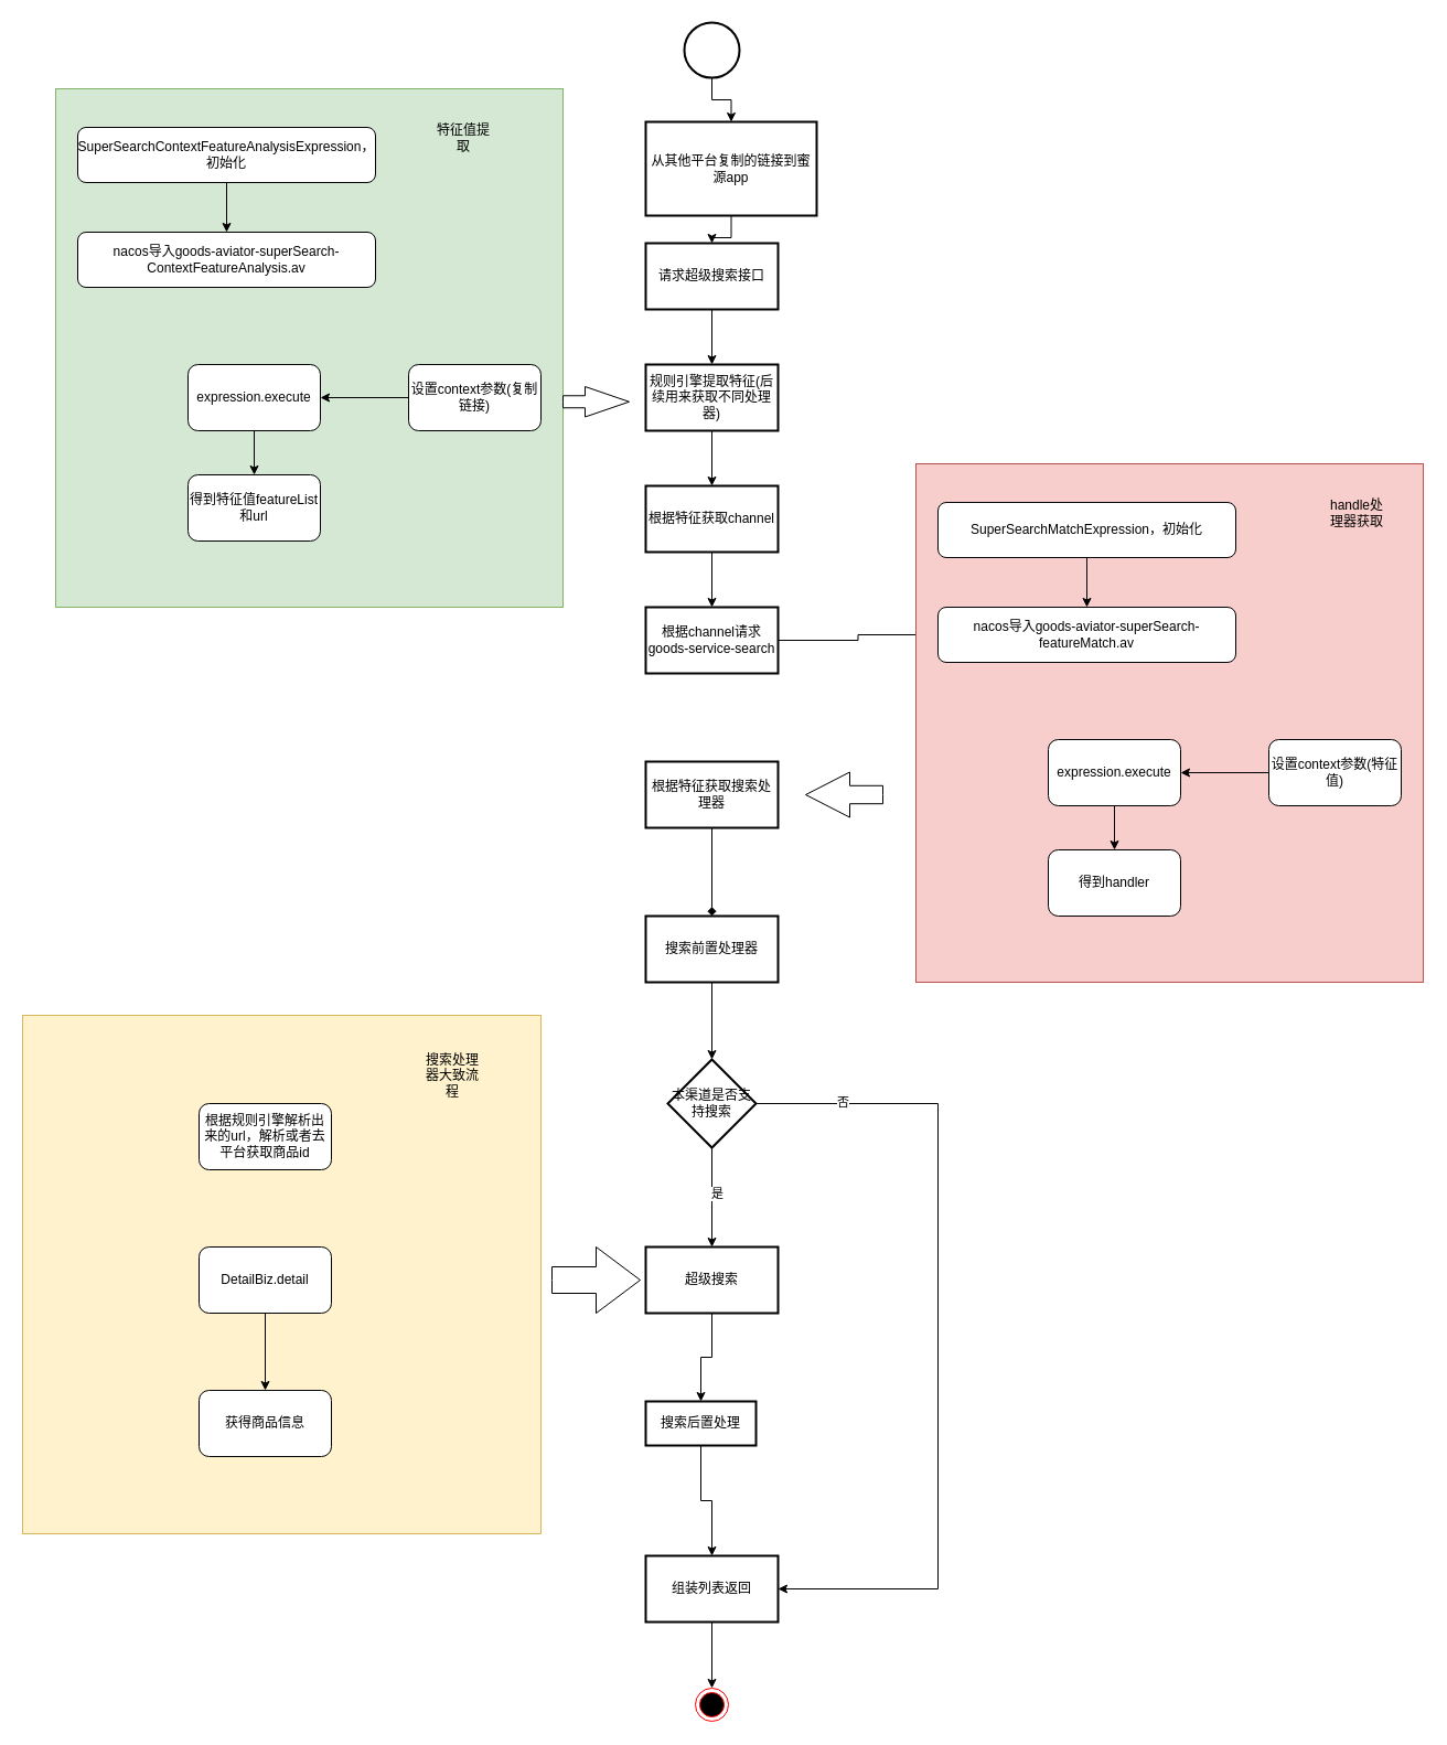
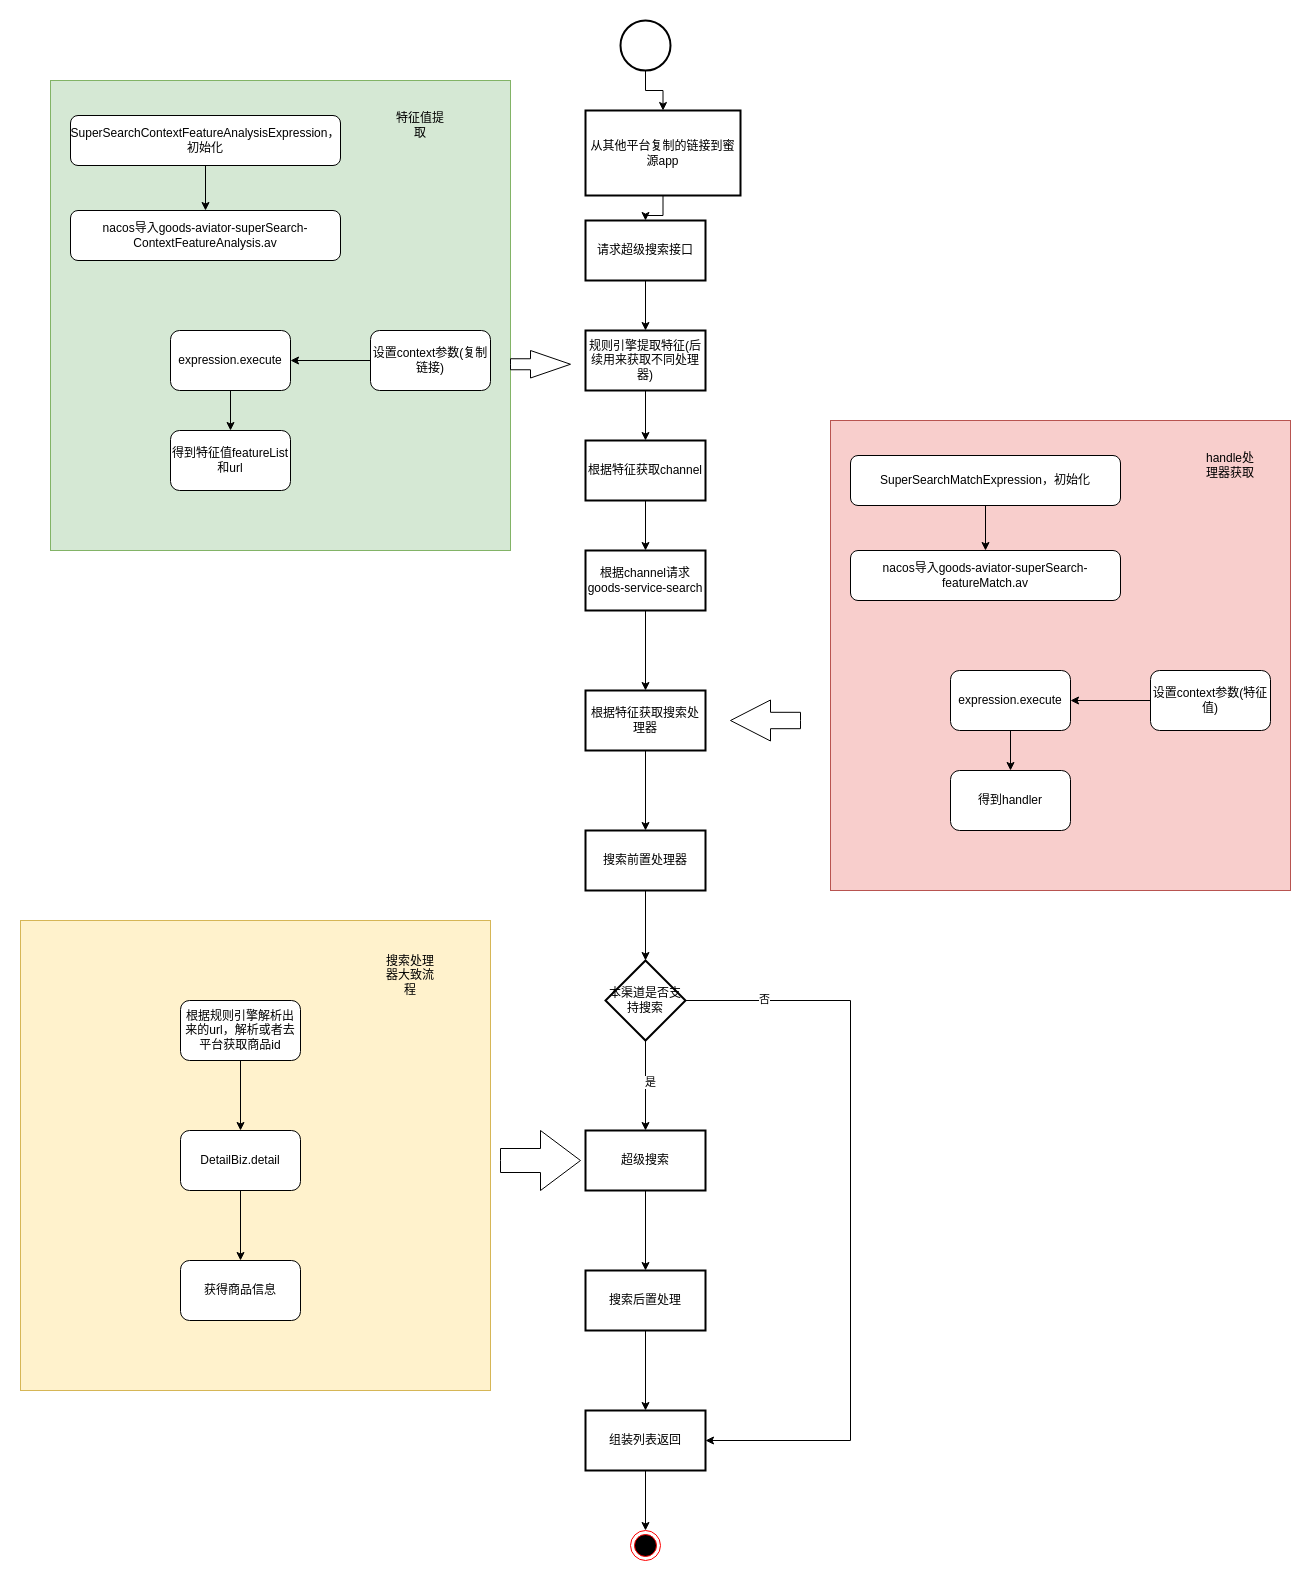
  <mxCell id="0" />
  <mxCell id="1" parent="0" />
  <mxCell id="2" value="" style="edgeStyle=orthogonalEdgeStyle;rounded=0;orthogonalLoop=1;jettySize=auto;html=1;" edge="1" parent="1" source="3" target="5"><mxGeometry relative="1" as="geometry" /></mxCell>
  <mxCell id="3" value="" style="strokeWidth=2;html=1;shape=mxgraph.flowchart.start_2;whiteSpace=wrap;" vertex="1" parent="1"><mxGeometry x="620" y="20" width="50" height="50" as="geometry" /></mxCell>
  <mxCell id="4" value="" style="edgeStyle=orthogonalEdgeStyle;rounded=0;orthogonalLoop=1;jettySize=auto;html=1;" edge="1" parent="1" source="5" target="7"><mxGeometry relative="1" as="geometry" /></mxCell>
  <mxCell id="5" value="从其他平台复制的链接到蜜源app" style="whiteSpace=wrap;html=1;strokeWidth=2;" vertex="1" parent="1"><mxGeometry x="585" y="110" width="155" height="85" as="geometry" /></mxCell>
  <mxCell id="6" value="" style="edgeStyle=orthogonalEdgeStyle;rounded=0;orthogonalLoop=1;jettySize=auto;html=1;" edge="1" parent="1" source="7" target="9"><mxGeometry relative="1" as="geometry" /></mxCell>
  <mxCell id="7" value="请求超级搜索接口" style="whiteSpace=wrap;html=1;strokeWidth=2;" vertex="1" parent="1"><mxGeometry x="585" y="220" width="120" height="60" as="geometry" /></mxCell>
  <mxCell id="8" value="" style="edgeStyle=orthogonalEdgeStyle;rounded=0;orthogonalLoop=1;jettySize=auto;html=1;" edge="1" parent="1" source="9" target="21"><mxGeometry relative="1" as="geometry" /></mxCell>
  <mxCell id="9" value="规则引擎提取特征(后续用来获取不同处理器)" style="whiteSpace=wrap;html=1;strokeWidth=2;" vertex="1" parent="1"><mxGeometry x="585" y="330" width="120" height="60" as="geometry" /></mxCell>
  <mxCell id="10" value="" style="rounded=0;whiteSpace=wrap;html=1;fillColor=#d5e8d4;strokeColor=#82b366;" vertex="1" parent="1"><mxGeometry x="50" y="80" width="460" height="470" as="geometry" /></mxCell>
  <mxCell id="11" value="" style="edgeStyle=orthogonalEdgeStyle;rounded=0;orthogonalLoop=1;jettySize=auto;html=1;" edge="1" parent="1" source="12" target="13"><mxGeometry relative="1" as="geometry" /></mxCell>
  <mxCell id="12" value="SuperSearchContextFeatureAnalysisExpression，初始化" style="rounded=1;whiteSpace=wrap;html=1;" vertex="1" parent="1"><mxGeometry x="70" y="115" width="270" height="50" as="geometry" /></mxCell>
  <mxCell id="13" value="nacos导入goods-aviator-superSearch-ContextFeatureAnalysis.av" style="rounded=1;whiteSpace=wrap;html=1;" vertex="1" parent="1"><mxGeometry x="70" y="210" width="270" height="50" as="geometry" /></mxCell>
  <mxCell id="14" value="" style="edgeStyle=orthogonalEdgeStyle;rounded=0;orthogonalLoop=1;jettySize=auto;html=1;" edge="1" parent="1" source="15" target="18"><mxGeometry relative="1" as="geometry" /></mxCell>
  <mxCell id="15" value="设置context参数(复制链接)" style="rounded=1;whiteSpace=wrap;html=1;" vertex="1" parent="1"><mxGeometry x="370" y="330" width="120" height="60" as="geometry" /></mxCell>
  <mxCell id="16" value="" style="html=1;shadow=0;dashed=0;align=center;verticalAlign=middle;shape=mxgraph.arrows2.arrow;dy=0.6;dx=40;notch=0;" vertex="1" parent="1"><mxGeometry x="510" y="350" width="60" height="27.5" as="geometry" /></mxCell>
  <mxCell id="17" value="" style="edgeStyle=orthogonalEdgeStyle;rounded=0;orthogonalLoop=1;jettySize=auto;html=1;" edge="1" parent="1" source="18" target="19"><mxGeometry relative="1" as="geometry" /></mxCell>
  <mxCell id="18" value="expression.execute" style="whiteSpace=wrap;html=1;rounded=1;" vertex="1" parent="1"><mxGeometry x="170" y="330" width="120" height="60" as="geometry" /></mxCell>
  <mxCell id="19" value="得到特征值featureList和url" style="whiteSpace=wrap;html=1;rounded=1;" vertex="1" parent="1"><mxGeometry x="170" y="430" width="120" height="60" as="geometry" /></mxCell>
  <mxCell id="20" value="" style="edgeStyle=orthogonalEdgeStyle;rounded=0;orthogonalLoop=1;jettySize=auto;html=1;" edge="1" parent="1" source="21" target="23"><mxGeometry relative="1" as="geometry" /></mxCell>
  <mxCell id="21" value="根据特征获取channel" style="whiteSpace=wrap;html=1;strokeWidth=2;" vertex="1" parent="1"><mxGeometry x="585" y="440" width="120" height="60" as="geometry" /></mxCell>
- <mxCell id="22" value="" style="edgeStyle=orthogonalEdgeStyle;rounded=0;orthogonalLoop=1;jettySize=auto;html=1;" edge="1" parent="1" source="23" target="27"><mxGeometry relative="1" as="geometry" /></mxCell>
+ <mxCell id="22" value="" style="edgeStyle=orthogonalEdgeStyle;rounded=0;orthogonalLoop=1;jettySize=auto;html=1;" edge="1" parent="1" source="23" target="37"><mxGeometry relative="1" as="geometry" /></mxCell>
  <mxCell id="23" value="根据channel请求goods-service-search" style="whiteSpace=wrap;html=1;strokeWidth=2;" vertex="1" parent="1"><mxGeometry x="585" y="550" width="120" height="60" as="geometry" /></mxCell>
  <mxCell id="24" value="" style="rounded=0;whiteSpace=wrap;html=1;fillColor=#f8cecc;strokeColor=#b85450;" vertex="1" parent="1"><mxGeometry x="830" y="420" width="460" height="470" as="geometry" /></mxCell>
  <mxCell id="25" value="" style="edgeStyle=orthogonalEdgeStyle;rounded=0;orthogonalLoop=1;jettySize=auto;html=1;" edge="1" parent="1" source="26" target="27"><mxGeometry relative="1" as="geometry" /></mxCell>
  <mxCell id="26" value="SuperSearchMatchExpression，初始化" style="rounded=1;whiteSpace=wrap;html=1;" vertex="1" parent="1"><mxGeometry x="850" y="455" width="270" height="50" as="geometry" /></mxCell>
  <mxCell id="27" value="nacos导入goods-aviator-superSearch-featureMatch.av" style="rounded=1;whiteSpace=wrap;html=1;" vertex="1" parent="1"><mxGeometry x="850" y="550" width="270" height="50" as="geometry" /></mxCell>
  <mxCell id="28" value="" style="edgeStyle=orthogonalEdgeStyle;rounded=0;orthogonalLoop=1;jettySize=auto;html=1;" edge="1" parent="1" source="29" target="31"><mxGeometry relative="1" as="geometry" /></mxCell>
  <mxCell id="29" value="设置context参数(特征值)" style="rounded=1;whiteSpace=wrap;html=1;" vertex="1" parent="1"><mxGeometry x="1150" y="670" width="120" height="60" as="geometry" /></mxCell>
  <mxCell id="30" value="" style="edgeStyle=orthogonalEdgeStyle;rounded=0;orthogonalLoop=1;jettySize=auto;html=1;" edge="1" parent="1" source="31" target="32"><mxGeometry relative="1" as="geometry" /></mxCell>
  <mxCell id="31" value="expression.execute" style="whiteSpace=wrap;html=1;rounded=1;" vertex="1" parent="1"><mxGeometry x="950" y="670" width="120" height="60" as="geometry" /></mxCell>
  <mxCell id="32" value="得到handler" style="whiteSpace=wrap;html=1;rounded=1;" vertex="1" parent="1"><mxGeometry x="950" y="770" width="120" height="60" as="geometry" /></mxCell>
  <mxCell id="33" value="特征值提取" style="text;html=1;align=center;verticalAlign=middle;whiteSpace=wrap;rounded=0;" vertex="1" parent="1"><mxGeometry x="390" y="110" width="60" height="30" as="geometry" /></mxCell>
  <mxCell id="34" value="handle处理器获取" style="text;html=1;align=center;verticalAlign=middle;whiteSpace=wrap;rounded=0;" vertex="1" parent="1"><mxGeometry x="1200" y="450" width="60" height="30" as="geometry" /></mxCell>
  <mxCell id="35" value="" style="html=1;shadow=0;dashed=0;align=center;verticalAlign=middle;shape=mxgraph.arrows2.arrow;dy=0.6;dx=40;flipH=1;notch=0;" vertex="1" parent="1"><mxGeometry x="730" y="699.5" width="70" height="41" as="geometry" /></mxCell>
- <mxCell id="36" value="" style="edgeStyle=orthogonalEdgeStyle;rounded=0;orthogonalLoop=1;jettySize=auto;html=1;endArrow=diamond;" edge="1" parent="1" source="37" target="39"><mxGeometry relative="1" as="geometry" /></mxCell>
+ <mxCell id="36" value="" style="edgeStyle=orthogonalEdgeStyle;rounded=0;orthogonalLoop=1;jettySize=auto;html=1;" edge="1" parent="1" source="37" target="39"><mxGeometry relative="1" as="geometry" /></mxCell>
  <mxCell id="37" value="根据特征获取搜索处理器" style="whiteSpace=wrap;html=1;strokeWidth=2;" vertex="1" parent="1"><mxGeometry x="585" y="690" width="120" height="60" as="geometry" /></mxCell>
  <mxCell id="38" value="" style="edgeStyle=orthogonalEdgeStyle;rounded=0;orthogonalLoop=1;jettySize=auto;html=1;" edge="1" parent="1" source="39" target="44"><mxGeometry relative="1" as="geometry" /></mxCell>
  <mxCell id="39" value="搜索前置处理器" style="whiteSpace=wrap;html=1;strokeWidth=2;" vertex="1" parent="1"><mxGeometry x="585" y="830" width="120" height="60" as="geometry" /></mxCell>
  <mxCell id="40" value="" style="edgeStyle=orthogonalEdgeStyle;rounded=0;orthogonalLoop=1;jettySize=auto;html=1;" edge="1" parent="1" source="44" target="46"><mxGeometry relative="1" as="geometry" /></mxCell>
  <mxCell id="41" value="是" style="edgeLabel;html=1;align=center;verticalAlign=middle;resizable=0;points=[];" vertex="1" connectable="0" parent="40"><mxGeometry x="-0.089" y="4" relative="1" as="geometry"><mxPoint as="offset" /></mxGeometry></mxCell>
  <mxCell id="42" style="edgeStyle=orthogonalEdgeStyle;rounded=0;orthogonalLoop=1;jettySize=auto;html=1;exitX=1;exitY=0.5;exitDx=0;exitDy=0;entryX=1;entryY=0.5;entryDx=0;entryDy=0;" edge="1" parent="1" source="44" target="50"><mxGeometry relative="1" as="geometry"><Array as="points"><mxPoint x="850" y="1000" /><mxPoint x="850" y="1440" /></Array></mxGeometry></mxCell>
  <mxCell id="43" value="否" style="edgeLabel;html=1;align=center;verticalAlign=middle;resizable=0;points=[];" vertex="1" connectable="0" parent="42"><mxGeometry x="-0.793" y="2" relative="1" as="geometry"><mxPoint as="offset" /></mxGeometry></mxCell>
  <mxCell id="44" value="本渠道是否支持搜索" style="rhombus;whiteSpace=wrap;html=1;strokeWidth=2;" vertex="1" parent="1"><mxGeometry x="605" y="960" width="80" height="80" as="geometry" /></mxCell>
  <mxCell id="45" value="" style="edgeStyle=orthogonalEdgeStyle;rounded=0;orthogonalLoop=1;jettySize=auto;html=1;" edge="1" parent="1" source="46" target="48"><mxGeometry relative="1" as="geometry" /></mxCell>
  <mxCell id="46" value="超级搜索" style="whiteSpace=wrap;html=1;strokeWidth=2;" vertex="1" parent="1"><mxGeometry x="585" y="1130" width="120" height="60" as="geometry" /></mxCell>
  <mxCell id="47" value="" style="edgeStyle=orthogonalEdgeStyle;rounded=0;orthogonalLoop=1;jettySize=auto;html=1;" edge="1" parent="1" source="48" target="50"><mxGeometry relative="1" as="geometry" /></mxCell>
- <mxCell id="48" value="搜索后置处理" style="whiteSpace=wrap;html=1;strokeWidth=2;" vertex="1" parent="1"><mxGeometry x="585" y="1270" width="100" height="40" as="geometry" /></mxCell>
+ <mxCell id="48" value="搜索后置处理" style="whiteSpace=wrap;html=1;strokeWidth=2;" vertex="1" parent="1"><mxGeometry x="585" y="1270" width="120" height="60" as="geometry" /></mxCell>
  <mxCell id="49" style="edgeStyle=orthogonalEdgeStyle;rounded=0;orthogonalLoop=1;jettySize=auto;html=1;exitX=0.5;exitY=1;exitDx=0;exitDy=0;" edge="1" parent="1" source="50" target="51"><mxGeometry relative="1" as="geometry" /></mxCell>
  <mxCell id="50" value="组装列表返回" style="whiteSpace=wrap;html=1;strokeWidth=2;" vertex="1" parent="1"><mxGeometry x="585" y="1410" width="120" height="60" as="geometry" /></mxCell>
  <mxCell id="51" value="" style="ellipse;html=1;shape=endState;fillColor=#000000;strokeColor=#ff0000;" vertex="1" parent="1"><mxGeometry x="630" y="1530" width="30" height="30" as="geometry" /></mxCell>
  <mxCell id="52" value="" style="rounded=0;whiteSpace=wrap;html=1;fillColor=#fff2cc;strokeColor=#d6b656;" vertex="1" parent="1"><mxGeometry x="20" y="920" width="470" height="470" as="geometry" /></mxCell>
+ <mxCell id="53" value="" style="edgeStyle=orthogonalEdgeStyle;rounded=0;orthogonalLoop=1;jettySize=auto;html=1;" edge="1" parent="1" source="54" target="56"><mxGeometry relative="1" as="geometry" /></mxCell>
  <mxCell id="54" value="根据规则引擎解析出来的url，解析或者去平台获取商品id" style="rounded=1;whiteSpace=wrap;html=1;" vertex="1" parent="1"><mxGeometry x="180" y="1000" width="120" height="60" as="geometry" /></mxCell>
  <mxCell id="55" value="" style="edgeStyle=orthogonalEdgeStyle;rounded=0;orthogonalLoop=1;jettySize=auto;html=1;" edge="1" parent="1" source="56" target="57"><mxGeometry relative="1" as="geometry" /></mxCell>
  <mxCell id="56" value="DetailBiz.detail" style="rounded=1;whiteSpace=wrap;html=1;" vertex="1" parent="1"><mxGeometry x="180" y="1130" width="120" height="60" as="geometry" /></mxCell>
  <mxCell id="57" value="获得商品信息" style="rounded=1;whiteSpace=wrap;html=1;" vertex="1" parent="1"><mxGeometry x="180" y="1260" width="120" height="60" as="geometry" /></mxCell>
  <mxCell id="58" value="搜索处理器大致流程" style="text;html=1;align=center;verticalAlign=middle;whiteSpace=wrap;rounded=0;" vertex="1" parent="1"><mxGeometry x="380" y="960" width="60" height="30" as="geometry" /></mxCell>
  <mxCell id="59" value="" style="html=1;shadow=0;dashed=0;align=center;verticalAlign=middle;shape=mxgraph.arrows2.arrow;dy=0.6;dx=40;notch=0;" vertex="1" parent="1"><mxGeometry x="500" y="1130" width="80" height="60" as="geometry" /></mxCell>
